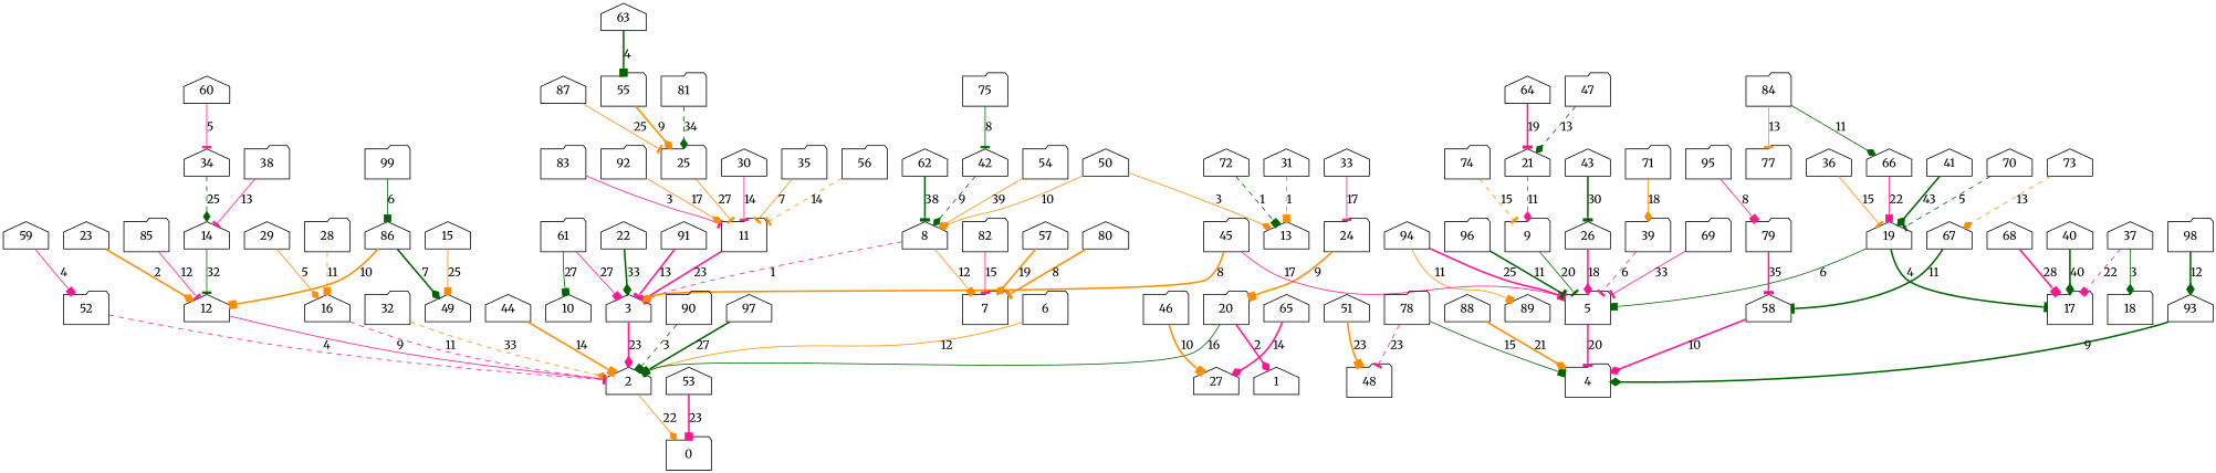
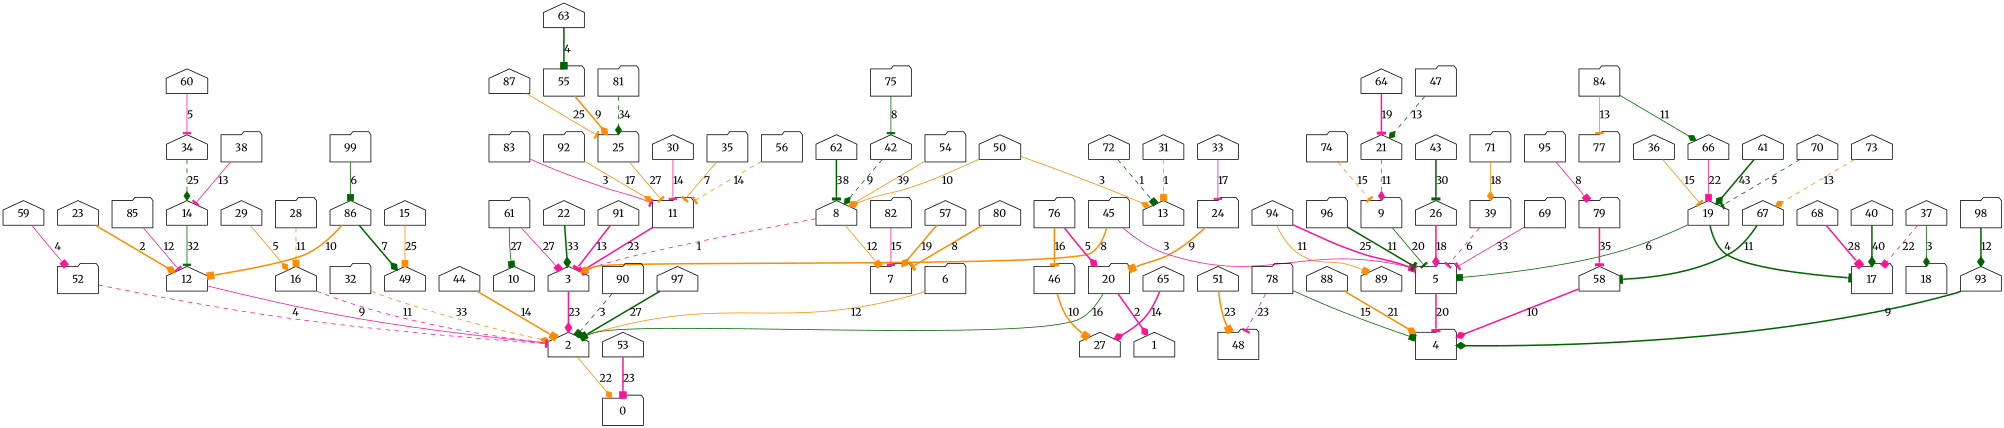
  digraph {
    fontname=Merriweather
    node [fontname=Merriweather shape=house]
    edge [arrowhead=tee color=deeppink fontname=Merriweather style=solid weight=11]
    0 [shape=folder]
    2
    3
    5 [shape=folder]
    4 [shape=folder]
    6 [shape=folder]
    8
    7 [shape=folder]
    9 [shape=folder]
    11 [shape=folder]
    12
    14
    15
    49
    16
    19
    17 [shape=folder]
    20 [shape=folder]
    1
    21
    22
    23
    24 [shape=folder]
    25 [shape=folder]
    26
    28 [shape=folder]
    29
    30
    31
    13
    32 [shape=folder]
    33
    34
    35 [shape=folder]
    36
    37
    18 [shape=folder]
    38 [shape=folder]
    39 [shape=folder]
    40
    41
    42
    43
    44
    45 [shape=folder]
    46 [shape=folder]
    27
    47 [shape=folder]
    50
    48 [shape=folder]
    51
    52 [shape=folder]
    53
    54 [shape=folder]
    55 [shape=folder]
    56 [shape=folder]
    57
    58
    59
    60
    61 [shape=folder]
    10
    62
    63
    64
    65
    66
    67
    68
    69 [shape=folder]
    70
    71 [shape=folder]
    72
    73
    74 [shape=folder]
    75 [shape=folder]
+   76 [shape=folder]
    78 [shape=folder]
    79 [shape=folder]
    80
    81 [shape=folder]
    82 [shape=folder]
    83 [shape=folder]
    84 [shape=folder]
    77 [shape=folder]
    85 [shape=folder]
    86
    87
    88
    90 [shape=folder]
    91
    92 [shape=folder]
    93
    94
    89
    95 [shape=folder]
    96 [shape=folder]
    97
    98 [shape=folder]
    99 [shape=folder]
    2 -> 0 [arrowhead=diamond color=darkorange label=22 weight=22]
    3 -> 2 [arrowhead=diamond label=23 style=bold weight=23]
    5 -> 4 [label=20 style=bold weight=20]
    6 -> 2 [arrowhead=box color=darkorange label=12 weight=12]
    8 -> 3 [arrowhead=box label=1 style=dashed weight=1]
    8 -> 7 [arrowhead=box color=darkorange label=12 weight=12]
    9 -> 5 [color=darkgreen label=20 weight=20]
    11 -> 3 [label=23 style=bold weight=23]
    12 -> 2 [label=9 weight=9]
    14 -> 12 [color=darkgreen label=32 weight=32]
    15 -> 49 [arrowhead=box color=darkorange label=25 weight=25]
    16 -> 2 [label=11 style=dashed]
    19 -> 5 [arrowhead=box color=darkgreen label=6 weight=6]
    19 -> 17 [color=darkgreen label=4 style=bold weight=4]
    20 -> 2 [color=darkgreen label=16 weight=16]
    20 -> 1 [arrowhead=diamond label=2 style=bold weight=2]
    21 -> 9 [arrowhead=diamond label=11 style=dashed]
    22 -> 3 [arrowhead=diamond color=darkgreen label=33 style=bold weight=33]
    23 -> 12 [arrowhead=diamond color=darkorange label=2 style=bold weight=2]
    24 -> 20 [arrowhead=box color=darkorange label=9 style=bold weight=9]
    25 -> 11 [color=darkorange label=27 weight=27]
    26 -> 5 [arrowhead=diamond label=18 style=bold weight=18]
    28 -> 16 [arrowhead=box color=darkorange label=11 style=dashed]
    29 -> 16 [arrowhead=diamond color=darkorange label=5 weight=5]
    30 -> 11 [label=14 weight=14]
    31 -> 13 [arrowhead=box color=darkorange label=1 style=dashed weight=1]
    32 -> 2 [arrowhead=diamond color=darkorange label=33 style=dashed weight=33]
    33 -> 24 [label=17 weight=17]
    34 -> 14 [arrowhead=diamond color=darkgreen label=25 style=dashed weight=25]
    35 -> 11 [color=darkorange label=7 weight=7]
    36 -> 19 [color=darkorange label=15 weight=15]
    37 -> 17 [arrowhead=box label=22 style=dashed weight=22]
    37 -> 18 [arrowhead=diamond color=darkgreen label=3 weight=3]
    38 -> 14 [label=13 weight=13]
    39 -> 5 [label=6 style=dashed weight=6]
    40 -> 17 [arrowhead=diamond color=darkgreen label=40 style=bold weight=40]
    41 -> 19 [arrowhead=diamond color=darkgreen label=43 style=bold weight=43]
    42 -> 8 [arrowhead=diamond color=darkgreen label=9 style=dashed weight=9]
    43 -> 26 [color=darkgreen label=30 style=bold weight=30]
    44 -> 2 [arrowhead=box color=darkorange label=14 style=bold weight=14]
    45 -> 3 [arrowhead=diamond color=darkorange label=8 style=bold weight=8]
-   45 -> 5 [arrowhead=box label=17 weight=3]
+   45 -> 5 [arrowhead=box label=3 weight=3]
    46 -> 27 [arrowhead=box color=darkorange label=10 style=bold weight=10]
    47 -> 21 [arrowhead=diamond color=darkgreen label=13 style=dashed weight=13]
    50 -> 8 [arrowhead=diamond color=darkorange label=10 weight=10]
    50 -> 13 [arrowhead=diamond color=darkorange label=3 weight=3]
    51 -> 48 [arrowhead=box color=darkorange label=23 style=bold weight=23]
    52 -> 2 [label=4 style=dashed weight=4]
    53 -> 0 [arrowhead=box label=23 style=bold weight=23]
    54 -> 8 [arrowhead=diamond color=darkorange label=39 weight=39]
    55 -> 25 [arrowhead=diamond color=darkorange label=9 style=bold weight=8]
    56 -> 11 [color=darkorange label=14 style=dashed weight=14]
    57 -> 7 [arrowhead=diamond color=darkorange label=19 style=bold weight=19]
    58 -> 4 [arrowhead=diamond label=10 style=bold weight=10]
    59 -> 52 [arrowhead=box label=4 weight=4]
    60 -> 34 [label=5 weight=5]
    61 -> 3 [arrowhead=box label=27 weight=27]
    61 -> 10 [arrowhead=box color=darkgreen label=27 weight=27]
    62 -> 8 [color=darkgreen label=38 style=bold weight=38]
    63 -> 55 [arrowhead=box color=darkgreen label=4 style=bold weight=4]
    64 -> 21 [label=19 style=bold weight=19]
    65 -> 27 [arrowhead=diamond label=14 style=bold weight=14]
    66 -> 19 [arrowhead=box label=22 weight=22]
    67 -> 58 [color=darkgreen label=11 style=bold]
    68 -> 17 [arrowhead=box label=28 style=bold weight=28]
    69 -> 5 [label=33 weight=33]
    70 -> 19 [color=darkgreen label=5 style=dashed weight=5]
    71 -> 39 [arrowhead=diamond color=darkorange label=18 weight=18]
    72 -> 13 [arrowhead=box color=darkgreen label=1 style=dashed weight=1]
    73 -> 67 [arrowhead=diamond color=darkorange label=13 style=dashed weight=13]
    74 -> 9 [color=darkorange label=15 style=dashed weight=15]
    75 -> 42 [color=darkgreen label=8 weight=8]
+   76 -> 20 [arrowhead=diamond label=5 style=bold weight=5]
+   76 -> 46 [color=darkorange label=16 style=bold weight=16]
    78 -> 4 [arrowhead=box color=darkgreen label=15 weight=15]
    78 -> 48 [label=23 style=dashed weight=23]
    79 -> 58 [label=35 style=bold weight=35]
    80 -> 7 [color=darkorange label=8 style=bold weight=8]
    81 -> 25 [arrowhead=diamond color=darkgreen label=34 style=dashed weight=34]
    82 -> 7 [label=15 weight=15]
    83 -> 11 [label=3 weight=3]
    84 -> 66 [arrowhead=diamond color=darkgreen label=11]
    84 -> 77 [color=darkorange label=13 weight=13]
    85 -> 12 [label=12 weight=12]
    86 -> 12 [arrowhead=box color=darkorange label=10 style=bold weight=10]
    86 -> 49 [arrowhead=diamond color=darkgreen label=7 style=bold weight=7]
    87 -> 25 [color=darkorange label=25 weight=25]
    88 -> 4 [arrowhead=diamond color=darkorange label=21 style=bold weight=21]
    90 -> 2 [arrowhead=box color=darkgreen label=3 style=dashed weight=3]
    91 -> 3 [label=13 style=bold weight=13]
    92 -> 11 [arrowhead=diamond color=darkorange label=17 weight=17]
    93 -> 4 [arrowhead=diamond color=darkgreen label=9 style=bold weight=9]
    94 -> 5 [arrowhead=box label=25 style=bold weight=25]
    94 -> 89 [arrowhead=box color=darkorange label=11]
    95 -> 79 [arrowhead=box label=8 weight=8]
    96 -> 5 [color=darkgreen label=11 style=bold]
    97 -> 2 [arrowhead=box color=darkgreen label=27 style=bold weight=27]
    98 -> 93 [arrowhead=diamond color=darkgreen label=12 style=bold weight=12]
    99 -> 86 [arrowhead=box color=darkgreen label=6 weight=6]
  }
